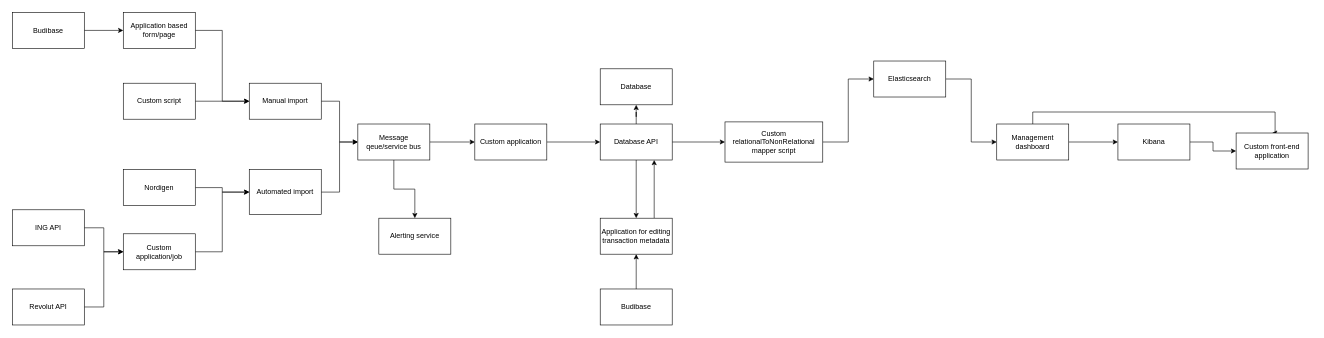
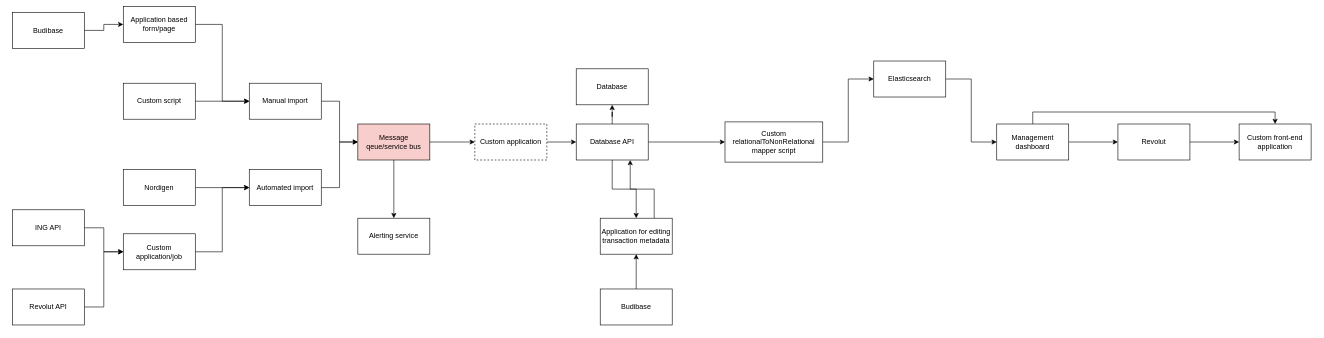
  <mxCell id="0" />
  <mxCell id="1" parent="0" />
- <mxCell id="2" value="Database" style="rounded=0;whiteSpace=wrap;html=1;" vertex="1" parent="1"><mxGeometry x="1000" y="114" width="120" height="60" as="geometry" /></mxCell>
+ <mxCell id="2" value="Database" style="rounded=0;whiteSpace=wrap;html=1;" vertex="1" parent="1"><mxGeometry x="960" y="114" width="120" height="60" as="geometry" /></mxCell>
  <mxCell id="3" style="edgeStyle=orthogonalEdgeStyle;rounded=0;orthogonalLoop=1;jettySize=auto;html=1;entryX=0;entryY=0.5;entryDx=0;entryDy=0;" edge="1" parent="1" source="4" target="21"><mxGeometry relative="1" as="geometry" /></mxCell>
  <mxCell id="4" value="Manual import" style="rounded=0;whiteSpace=wrap;html=1;" vertex="1" parent="1"><mxGeometry x="415" y="138" width="120" height="60" as="geometry" /></mxCell>
  <mxCell id="5" style="edgeStyle=orthogonalEdgeStyle;rounded=0;orthogonalLoop=1;jettySize=auto;html=1;entryX=0;entryY=0.5;entryDx=0;entryDy=0;" edge="1" parent="1" source="6" target="8"><mxGeometry relative="1" as="geometry" /></mxCell>
  <mxCell id="6" value="Nordigen" style="rounded=0;whiteSpace=wrap;html=1;" vertex="1" parent="1"><mxGeometry x="205" y="282" width="120" height="60" as="geometry" /></mxCell>
  <mxCell id="7" style="edgeStyle=orthogonalEdgeStyle;rounded=0;orthogonalLoop=1;jettySize=auto;html=1;entryX=0;entryY=0.5;entryDx=0;entryDy=0;" edge="1" parent="1" source="8" target="21"><mxGeometry relative="1" as="geometry" /></mxCell>
- <mxCell id="8" value="Automated import" style="rounded=0;whiteSpace=wrap;html=1;" vertex="1" parent="1"><mxGeometry x="415" y="282" width="120" height="75" as="geometry" /></mxCell>
+ <mxCell id="8" value="Automated import" style="rounded=0;whiteSpace=wrap;html=1;" vertex="1" parent="1"><mxGeometry x="415" y="282" width="120" height="60" as="geometry" /></mxCell>
  <mxCell id="9" style="edgeStyle=orthogonalEdgeStyle;rounded=0;orthogonalLoop=1;jettySize=auto;html=1;entryX=0;entryY=0.5;entryDx=0;entryDy=0;" edge="1" parent="1" source="10" target="8"><mxGeometry relative="1" as="geometry" /></mxCell>
  <mxCell id="10" value="Custom application/job" style="rounded=0;whiteSpace=wrap;html=1;" vertex="1" parent="1"><mxGeometry x="205" y="389" width="120" height="60" as="geometry" /></mxCell>
  <mxCell id="11" style="edgeStyle=orthogonalEdgeStyle;rounded=0;orthogonalLoop=1;jettySize=auto;html=1;entryX=0;entryY=0.5;entryDx=0;entryDy=0;" edge="1" parent="1" source="12" target="10"><mxGeometry relative="1" as="geometry" /></mxCell>
  <mxCell id="12" value="ING API" style="rounded=0;whiteSpace=wrap;html=1;" vertex="1" parent="1"><mxGeometry x="20" y="349" width="120" height="60" as="geometry" /></mxCell>
  <mxCell id="13" style="edgeStyle=orthogonalEdgeStyle;rounded=0;orthogonalLoop=1;jettySize=auto;html=1;" edge="1" parent="1" source="14" target="4"><mxGeometry relative="1" as="geometry" /></mxCell>
  <mxCell id="14" value="Custom script" style="rounded=0;whiteSpace=wrap;html=1;" vertex="1" parent="1"><mxGeometry x="205" y="138" width="120" height="60" as="geometry" /></mxCell>
  <mxCell id="15" style="edgeStyle=orthogonalEdgeStyle;rounded=0;orthogonalLoop=1;jettySize=auto;html=1;entryX=0;entryY=0.5;entryDx=0;entryDy=0;" edge="1" parent="1" source="16" target="4"><mxGeometry relative="1" as="geometry" /></mxCell>
- <mxCell id="16" value="Application based form/page" style="rounded=0;whiteSpace=wrap;html=1;" vertex="1" parent="1"><mxGeometry x="205" y="20" width="120" height="60" as="geometry" /></mxCell>
+ <mxCell id="16" value="Application based form/page" style="rounded=0;whiteSpace=wrap;html=1;" vertex="1" parent="1"><mxGeometry x="205" y="10" width="120" height="60" as="geometry" /></mxCell>
  <mxCell id="17" style="edgeStyle=orthogonalEdgeStyle;rounded=0;orthogonalLoop=1;jettySize=auto;html=1;entryX=0;entryY=0.5;entryDx=0;entryDy=0;" edge="1" parent="1" source="18" target="16"><mxGeometry relative="1" as="geometry" /></mxCell>
  <mxCell id="18" value="Budibase" style="rounded=0;whiteSpace=wrap;html=1;" vertex="1" parent="1"><mxGeometry x="20" y="20" width="120" height="60" as="geometry" /></mxCell>
  <mxCell id="19" style="edgeStyle=orthogonalEdgeStyle;rounded=0;orthogonalLoop=1;jettySize=auto;html=1;entryX=0;entryY=0.5;entryDx=0;entryDy=0;" edge="1" parent="1" source="21" target="23"><mxGeometry relative="1" as="geometry" /></mxCell>
  <mxCell id="20" style="edgeStyle=orthogonalEdgeStyle;rounded=0;orthogonalLoop=1;jettySize=auto;html=1;entryX=0.5;entryY=0;entryDx=0;entryDy=0;" edge="1" parent="1" source="21" target="32"><mxGeometry relative="1" as="geometry" /></mxCell>
- <mxCell id="21" value="Message qeue/service bus" style="rounded=0;whiteSpace=wrap;html=1;" vertex="1" parent="1"><mxGeometry x="596" y="206" width="120" height="60" as="geometry" /></mxCell>
+ <mxCell id="21" value="Message qeue/service bus" style="rounded=0;whiteSpace=wrap;html=1;fillColor=#f8cecc;" vertex="1" parent="1"><mxGeometry x="596" y="206" width="120" height="60" as="geometry" /></mxCell>
  <mxCell id="22" style="edgeStyle=orthogonalEdgeStyle;rounded=0;orthogonalLoop=1;jettySize=auto;html=1;entryX=0;entryY=0.5;entryDx=0;entryDy=0;" edge="1" parent="1" source="23" target="27"><mxGeometry relative="1" as="geometry" /></mxCell>
- <mxCell id="23" value="Custom application" style="rounded=0;whiteSpace=wrap;html=1;" vertex="1" parent="1"><mxGeometry x="791" y="206" width="120" height="60" as="geometry" /></mxCell>
+ <mxCell id="23" value="Custom application" style="rounded=0;whiteSpace=wrap;html=1;dashed=1;" vertex="1" parent="1"><mxGeometry x="791" y="206" width="120" height="60" as="geometry" /></mxCell>
  <mxCell id="24" value="" style="edgeStyle=orthogonalEdgeStyle;rounded=0;orthogonalLoop=1;jettySize=auto;html=1;" edge="1" parent="1" source="27" target="2"><mxGeometry relative="1" as="geometry" /></mxCell>
  <mxCell id="25" style="edgeStyle=orthogonalEdgeStyle;rounded=0;orthogonalLoop=1;jettySize=auto;html=1;entryX=0.5;entryY=0;entryDx=0;entryDy=0;" edge="1" parent="1" source="27" target="29"><mxGeometry relative="1" as="geometry" /></mxCell>
  <mxCell id="26" style="edgeStyle=orthogonalEdgeStyle;rounded=0;orthogonalLoop=1;jettySize=auto;html=1;entryX=0;entryY=0.5;entryDx=0;entryDy=0;" edge="1" parent="1" source="27" target="42"><mxGeometry relative="1" as="geometry" /></mxCell>
- <mxCell id="27" value="Database API" style="rounded=0;whiteSpace=wrap;html=1;" vertex="1" parent="1"><mxGeometry x="1000" y="206" width="120" height="60" as="geometry" /></mxCell>
+ <mxCell id="27" value="Database API" style="rounded=0;whiteSpace=wrap;html=1;" vertex="1" parent="1"><mxGeometry x="960" y="206" width="120" height="60" as="geometry" /></mxCell>
  <mxCell id="28" style="edgeStyle=orthogonalEdgeStyle;rounded=0;orthogonalLoop=1;jettySize=auto;html=1;exitX=0.75;exitY=0;exitDx=0;exitDy=0;entryX=0.75;entryY=1;entryDx=0;entryDy=0;" edge="1" parent="1" source="29" target="27"><mxGeometry relative="1" as="geometry" /></mxCell>
  <mxCell id="29" value="Application for editing transaction metadata" style="rounded=0;whiteSpace=wrap;html=1;" vertex="1" parent="1"><mxGeometry x="1000" y="363" width="120" height="60" as="geometry" /></mxCell>
  <mxCell id="30" style="edgeStyle=orthogonalEdgeStyle;rounded=0;orthogonalLoop=1;jettySize=auto;html=1;entryX=0.5;entryY=1;entryDx=0;entryDy=0;" edge="1" parent="1" source="31" target="29"><mxGeometry relative="1" as="geometry" /></mxCell>
  <mxCell id="31" value="Budibase" style="rounded=0;whiteSpace=wrap;html=1;" vertex="1" parent="1"><mxGeometry x="1000" y="481" width="120" height="60" as="geometry" /></mxCell>
- <mxCell id="32" value="Alerting service" style="rounded=0;whiteSpace=wrap;html=1;" vertex="1" parent="1"><mxGeometry x="631" y="363" width="120" height="60" as="geometry" /></mxCell>
+ <mxCell id="32" value="Alerting service" style="rounded=0;whiteSpace=wrap;html=1;" vertex="1" parent="1"><mxGeometry x="596" y="363" width="120" height="60" as="geometry" /></mxCell>
  <mxCell id="33" style="edgeStyle=orthogonalEdgeStyle;rounded=0;orthogonalLoop=1;jettySize=auto;html=1;entryX=0;entryY=0.5;entryDx=0;entryDy=0;" edge="1" parent="1" source="34" target="37"><mxGeometry relative="1" as="geometry" /></mxCell>
  <mxCell id="34" value="Elasticsearch" style="rounded=0;whiteSpace=wrap;html=1;" vertex="1" parent="1"><mxGeometry x="1456" y="101" width="120" height="60" as="geometry" /></mxCell>
  <mxCell id="35" style="edgeStyle=orthogonalEdgeStyle;rounded=0;orthogonalLoop=1;jettySize=auto;html=1;" edge="1" parent="1" source="37" target="39"><mxGeometry relative="1" as="geometry" /></mxCell>
  <mxCell id="36" style="edgeStyle=orthogonalEdgeStyle;rounded=0;orthogonalLoop=1;jettySize=auto;html=1;entryX=0.5;entryY=0;entryDx=0;entryDy=0;" edge="1" parent="1" source="37" target="40"><mxGeometry relative="1" as="geometry"><Array as="points"><mxPoint x="1721" y="186" /><mxPoint x="2125" y="186" /></Array></mxGeometry></mxCell>
  <mxCell id="37" value="Management dashboard" style="rounded=0;whiteSpace=wrap;html=1;" vertex="1" parent="1"><mxGeometry x="1661" y="206" width="120" height="60" as="geometry" /></mxCell>
  <mxCell id="38" style="edgeStyle=orthogonalEdgeStyle;rounded=0;orthogonalLoop=1;jettySize=auto;html=1;entryX=0;entryY=0.5;entryDx=0;entryDy=0;" edge="1" parent="1" source="39" target="40"><mxGeometry relative="1" as="geometry" /></mxCell>
- <mxCell id="39" value="Kibana" style="rounded=0;whiteSpace=wrap;html=1;" vertex="1" parent="1"><mxGeometry x="1863" y="206" width="120" height="60" as="geometry" /></mxCell>
- <mxCell id="40" value="Custom front-end application" style="rounded=0;whiteSpace=wrap;html=1;" vertex="1" parent="1"><mxGeometry x="2060" y="221" width="120" height="60" as="geometry" /></mxCell>
+ <mxCell id="39" value="Revolut" style="rounded=0;whiteSpace=wrap;html=1;" vertex="1" parent="1"><mxGeometry x="1863" y="206" width="120" height="60" as="geometry" /></mxCell>
+ <mxCell id="40" value="Custom front-end application" style="rounded=0;whiteSpace=wrap;html=1;" vertex="1" parent="1"><mxGeometry x="2065" y="206" width="120" height="60" as="geometry" /></mxCell>
  <mxCell id="41" style="edgeStyle=orthogonalEdgeStyle;rounded=0;orthogonalLoop=1;jettySize=auto;html=1;entryX=0;entryY=0.5;entryDx=0;entryDy=0;" edge="1" parent="1" source="42" target="34"><mxGeometry relative="1" as="geometry" /></mxCell>
  <mxCell id="42" value="Custom relationalToNonRelational mapper script" style="rounded=0;whiteSpace=wrap;html=1;" vertex="1" parent="1"><mxGeometry x="1208" y="202.5" width="163" height="67" as="geometry" /></mxCell>
  <mxCell id="43" style="edgeStyle=orthogonalEdgeStyle;rounded=0;orthogonalLoop=1;jettySize=auto;html=1;entryX=0;entryY=0.5;entryDx=0;entryDy=0;" edge="1" parent="1" source="44" target="10"><mxGeometry relative="1" as="geometry" /></mxCell>
  <mxCell id="44" value="Revolut API" style="rounded=0;whiteSpace=wrap;html=1;" vertex="1" parent="1"><mxGeometry x="20" y="481" width="120" height="60" as="geometry" /></mxCell>
